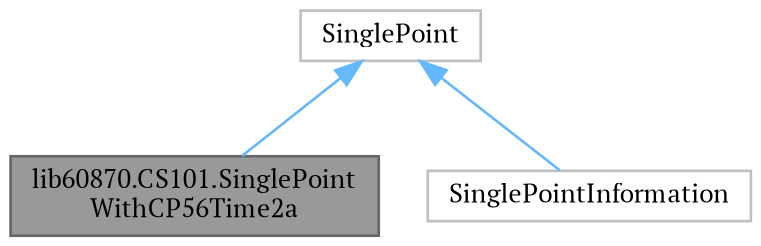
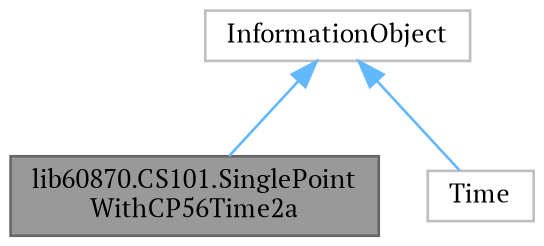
  digraph {
    fontname="PT Serif"
    node [color=grey75 fillcolor=white fontname="PT Serif" fontsize=10 shape=box style=filled]
    edge [color=steelblue1 dir=back fontname="PT Serif" fontsize=10 labelfontname=Helvetica labelfontsize=10 style=solid]
    n1 [color=gray40 fillcolor=grey60 fontcolor=black height=0.2 label="lib60870.CS101.SinglePoint\lWithCP56Time2a" width=0.4]
-   n2 [height=0.2 label=SinglePointInformation width=0.4]
-   n3 [height=0.2 label=SinglePoint width=0.4]
+   n2 [height=0.2 label=Time width=0.4]
+   n3 [height=0.2 label=InformationObject width=0.4]
    n3 -> n1
    n3 -> n2
  }
